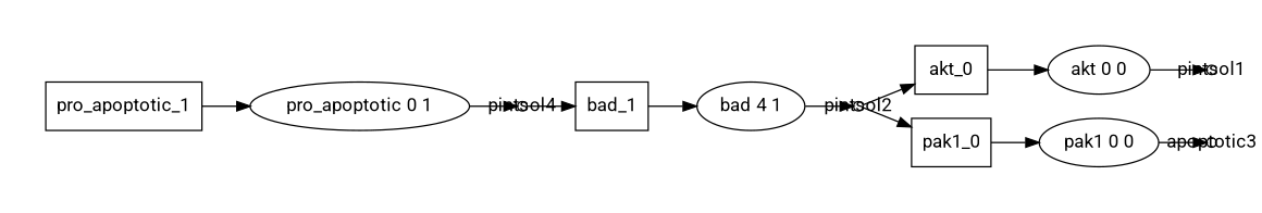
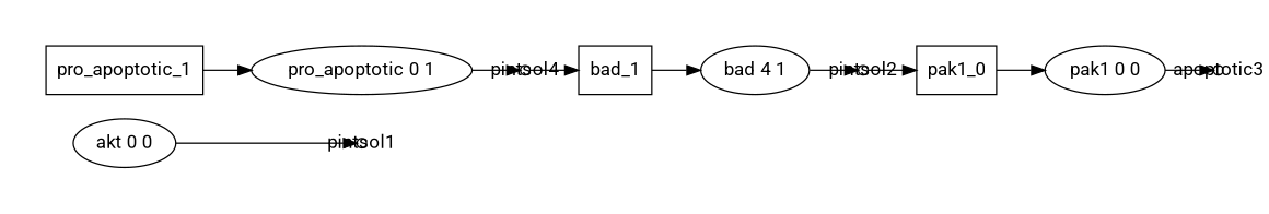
  digraph {
    fontname=Roboto
    rankdir=LR
    node [fontname=Roboto]
    edge [fontname=Roboto]
-   akt_0 [shape=box]
    n2 [label="akt 0 0"]
    pintsol1 [fixedsize=true height=0.1 shape=circle width=0.1]
    bad_1 [shape=box]
    n5 [label="bad 4 1"]
    pintsol2 [fixedsize=true height=0.1 shape=circle width=0.1]
    pak1_0 [shape=box]
    n8 [label="pak1 0 0"]
    n9 [fixedsize=true height=0.1 label=apoptotic3 shape=circle width=0.1]
    pro_apoptotic_1 [shape=box]
    n11 [label="pro_apoptotic 0 1"]
    pintsol4 [fixedsize=true height=0.1 shape=circle width=0.1]
-   akt_0 -> n2
    n2 -> pintsol1
    bad_1 -> n5
    n5 -> pintsol2
-   pintsol2 -> akt_0
    pintsol2 -> pak1_0
    pak1_0 -> n8
    n8 -> n9
    pro_apoptotic_1 -> n11
    n11 -> pintsol4
    pintsol4 -> bad_1
  }
